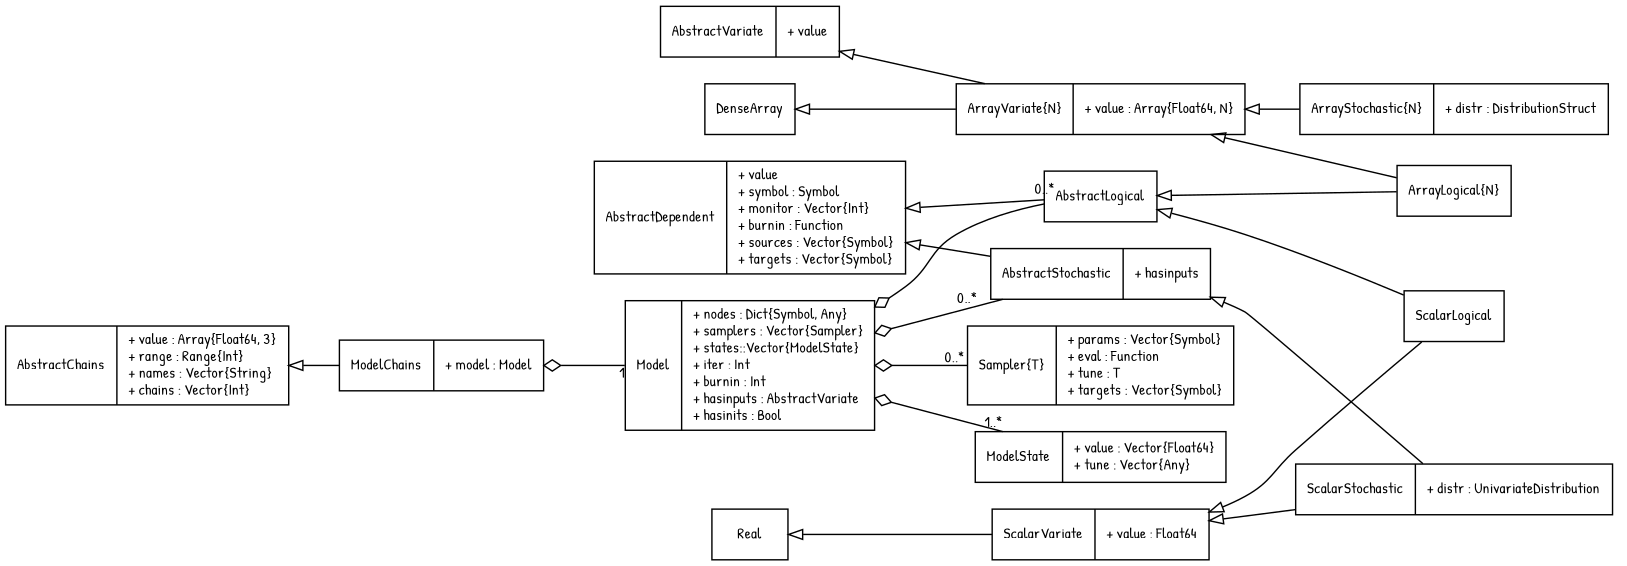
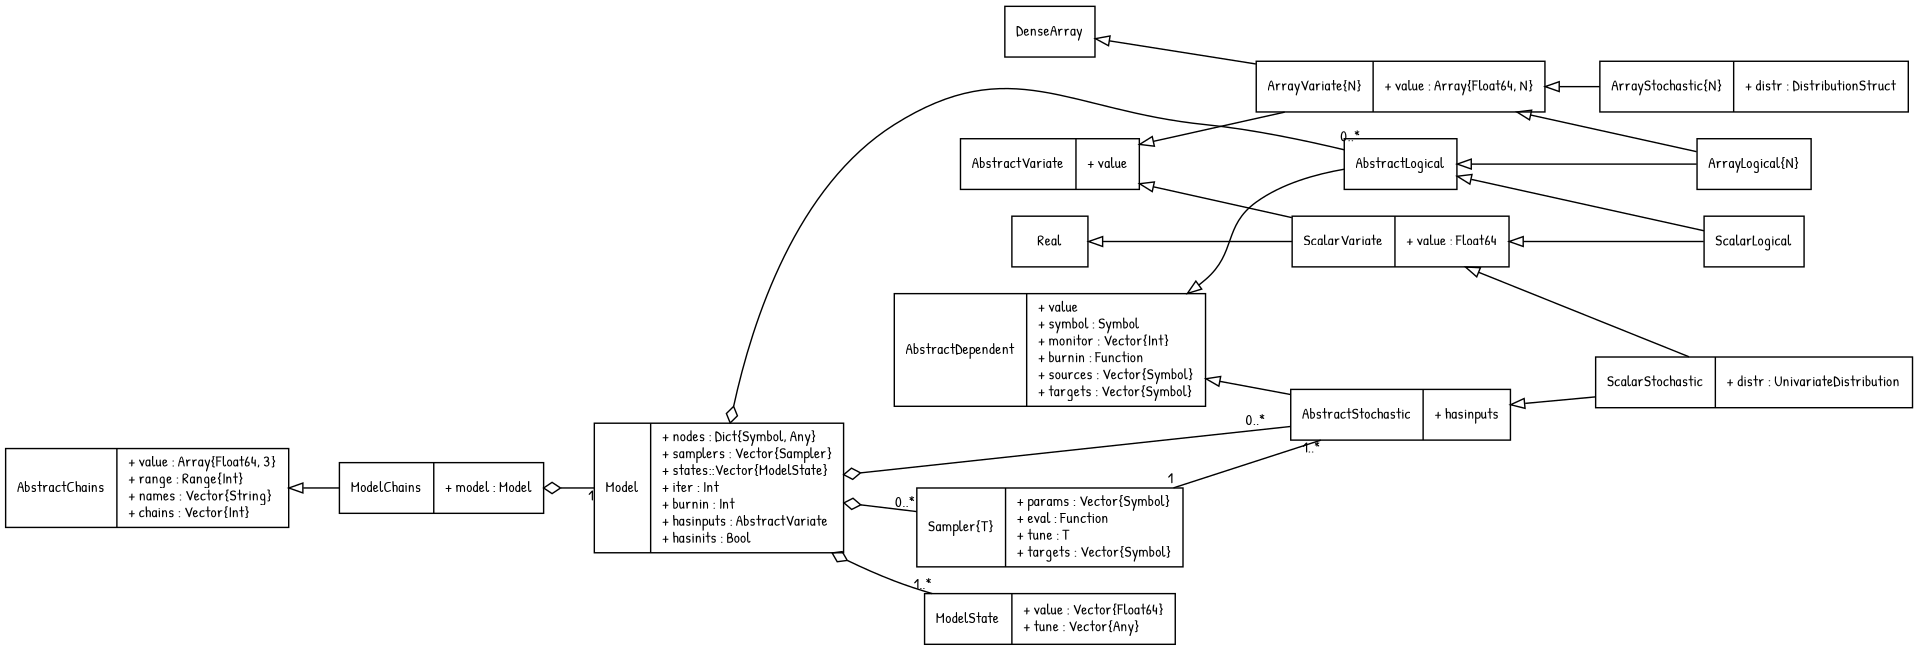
  graph {
    fontname="Patrick Hand"
    fontsize=11
    rankdir=LR
    splines=true
    node [fontname="Patrick Hand" fontsize=11 shape=record]
    edge [arrowhead=none arrowtail=empty dir=both fontname="Patrick Hand" fontsize=11]
    n1 [label="{Real}"]
    n2 [label="{ScalarVariate|+ value : Float64\l}"]
    n3 [label="{ScalarLogical}"]
    n4 [label="{ScalarStochastic|+ distr : UnivariateDistribution\l}"]
    n5 [label="{DenseArray}"]
    n6 [label="{ArrayVariate\{N\}|+ value : Array\{Float64, N\}\l}"]
    n7 [label="{ArrayLogical\{N\}}"]
    n8 [label="{ArrayStochastic\{N\}|+ distr : DistributionStruct\l}"]
    n9 [label="{AbstractDependent|+ value\l+ symbol : Symbol\l+ monitor : Vector\{Int\}\l+ burnin : Function\l+ sources : Vector\{Symbol\}\l+ targets : Vector\{Symbol\}\l}"]
    n10 [label="{AbstractLogical}"]
    n11 [label="{AbstractStochastic|+ hasinputs\l}"]
    n12 [label="{AbstractVariate|+ value\l}"]
    n13 [label="{Model|+ nodes : Dict\{Symbol, Any\}\l+ samplers : Vector\{Sampler\}\l+ states::Vector\{ModelState\}\l+ iter : Int\l+ burnin : Int\l+ hasinputs : AbstractVariate\l+ hasinits : Bool\l}"]
    n14 [label="{Sampler\{T\}|+ params : Vector\{Symbol\}\l+ eval : Function\l+ tune : T\l+ targets : Vector\{Symbol\}\l}"]
    n15 [label="{ModelState|+ value : Vector\{Float64\}\l+ tune : Vector\{Any\}\l}"]
    n16 [label="{AbstractChains|+ value : Array\{Float64, 3\}\l+ range : Range\{Int\}\l+ names : Vector\{String\}\l+ chains : Vector\{Int\}\l}"]
    n17 [label="{ModelChains|+ model : Model\l}"]
    n1 -- n2
    n2 -- n3
    n2 -- n4
    n5 -- n6
    n6 -- n7
    n6 -- n8
    n9 -- n10
    n9 -- n11
    n10 -- n3
    n10 -- n7
    n11 -- n4
+   n12 -- n2
    n12 -- n6
    n13 -- n10 [arrowtail=odiamond headlabel="0..*" labelangle=-105 labeldistance=1.0]
    n13 -- n11 [arrowtail=odiamond headlabel="0..*" labelangle=-15 labeldistance=2.5]
    n13 -- n14 [arrowtail=odiamond headlabel="0..*" labelangle=-30 labeldistance=1.0]
    n13 -- n15 [arrowtail=odiamond headlabel="1..*"]
+   n14 -- n11 [arrowtail=none headlabel="1..*" taillabel=1]
    n16 -- n17
    n17 -- n13 [arrowtail=odiamond headlabel=1]
  }
